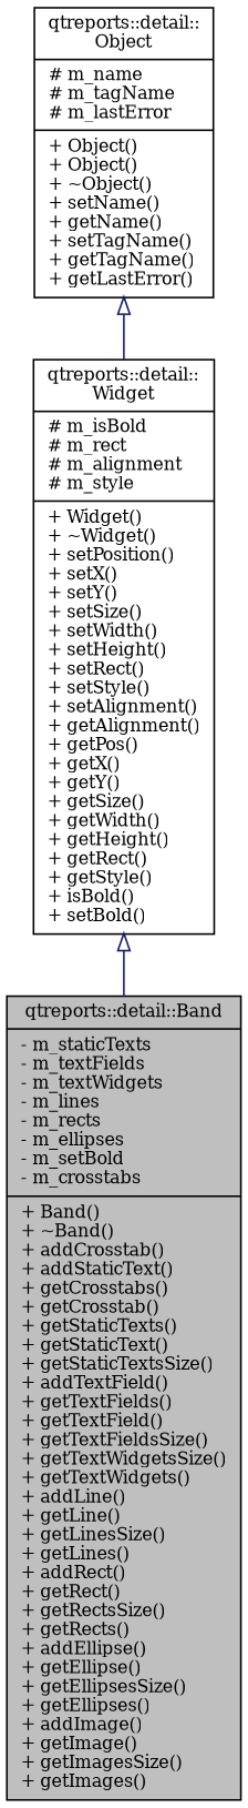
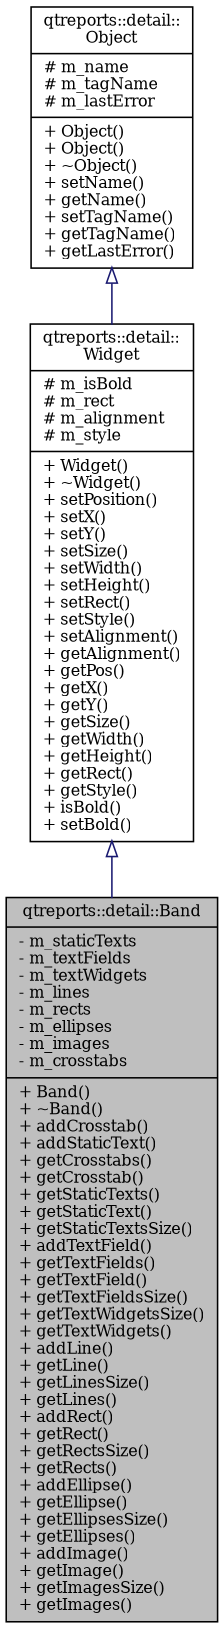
  digraph {
    fontname="DejaVu Serif"
    node [color=black fontname="DejaVu Serif" fontsize=10 shape=record]
    edge [arrowtail=onormal color=midnightblue dir=back fontname="DejaVu Serif" fontsize=10 labelfontname=Helvetica labelfontsize=10 style=solid]
-   n1 [fillcolor=grey75 fontcolor=black height=0.2 label="{qtreports::detail::Band\n|- m_staticTexts\l- m_textFields\l- m_textWidgets\l- m_lines\l- m_rects\l- m_ellipses\l- m_setBold\l- m_crosstabs\l|+ Band()\l+ ~Band()\l+ addCrosstab()\l+ addStaticText()\l+ getCrosstabs()\l+ getCrosstab()\l+ getStaticTexts()\l+ getStaticText()\l+ getStaticTextsSize()\l+ addTextField()\l+ getTextFields()\l+ getTextField()\l+ getTextFieldsSize()\l+ getTextWidgetsSize()\l+ getTextWidgets()\l+ addLine()\l+ getLine()\l+ getLinesSize()\l+ getLines()\l+ addRect()\l+ getRect()\l+ getRectsSize()\l+ getRects()\l+ addEllipse()\l+ getEllipse()\l+ getEllipsesSize()\l+ getEllipses()\l+ addImage()\l+ getImage()\l+ getImagesSize()\l+ getImages()\l}" style=filled width=0.4]
+   n1 [fillcolor=grey75 fontcolor=black height=0.2 label="{qtreports::detail::Band\n|- m_staticTexts\l- m_textFields\l- m_textWidgets\l- m_lines\l- m_rects\l- m_ellipses\l- m_images\l- m_crosstabs\l|+ Band()\l+ ~Band()\l+ addCrosstab()\l+ addStaticText()\l+ getCrosstabs()\l+ getCrosstab()\l+ getStaticTexts()\l+ getStaticText()\l+ getStaticTextsSize()\l+ addTextField()\l+ getTextFields()\l+ getTextField()\l+ getTextFieldsSize()\l+ getTextWidgetsSize()\l+ getTextWidgets()\l+ addLine()\l+ getLine()\l+ getLinesSize()\l+ getLines()\l+ addRect()\l+ getRect()\l+ getRectsSize()\l+ getRects()\l+ addEllipse()\l+ getEllipse()\l+ getEllipsesSize()\l+ getEllipses()\l+ addImage()\l+ getImage()\l+ getImagesSize()\l+ getImages()\l}" style=filled width=0.4]
    n2 [height=0.2 label="{qtreports::detail::\lWidget\n|# m_isBold\l# m_rect\l# m_alignment\l# m_style\l|+ Widget()\l+ ~Widget()\l+ setPosition()\l+ setX()\l+ setY()\l+ setSize()\l+ setWidth()\l+ setHeight()\l+ setRect()\l+ setStyle()\l+ setAlignment()\l+ getAlignment()\l+ getPos()\l+ getX()\l+ getY()\l+ getSize()\l+ getWidth()\l+ getHeight()\l+ getRect()\l+ getStyle()\l+ isBold()\l+ setBold()\l}" width=0.4]
    n3 [height=0.2 label="{qtreports::detail::\lObject\n|# m_name\l# m_tagName\l# m_lastError\l|+ Object()\l+ Object()\l+ ~Object()\l+ setName()\l+ getName()\l+ setTagName()\l+ getTagName()\l+ getLastError()\l}" width=0.4]
    n2 -> n1
    n3 -> n2
  }
